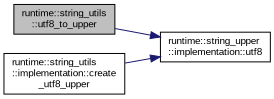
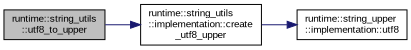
  digraph {
    fontname="Liberation Sans"
    rankdir=LR
    node [color=black fillcolor=white fontname="Liberation Sans" fontsize=10 shape=record style=filled]
    edge [color=midnightblue fontname="Liberation Sans" fontsize=10 labelfontname=Helvetica labelfontsize=10 style=solid]
    n1 [fillcolor=grey75 fontcolor=black height=0.2 label="runtime::string_utils\l::utf8_to_upper" width=0.4]
    n2 [height=0.2 label="runtime::string_utils\l::implementation::create\l_utf8_upper" width=0.4]
    n3 [height=0.2 label="runtime::string_upper\l::implementation::utf8" width=0.4]
-   n1 -> n3
+   n1 -> n2
    n2 -> n3
  }
